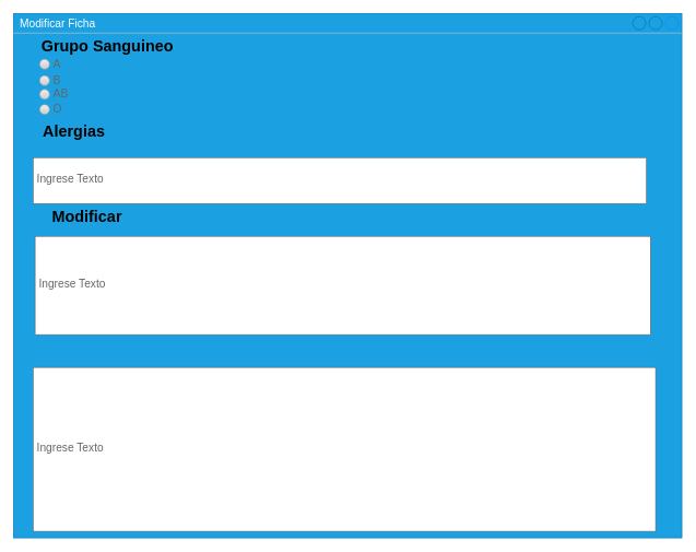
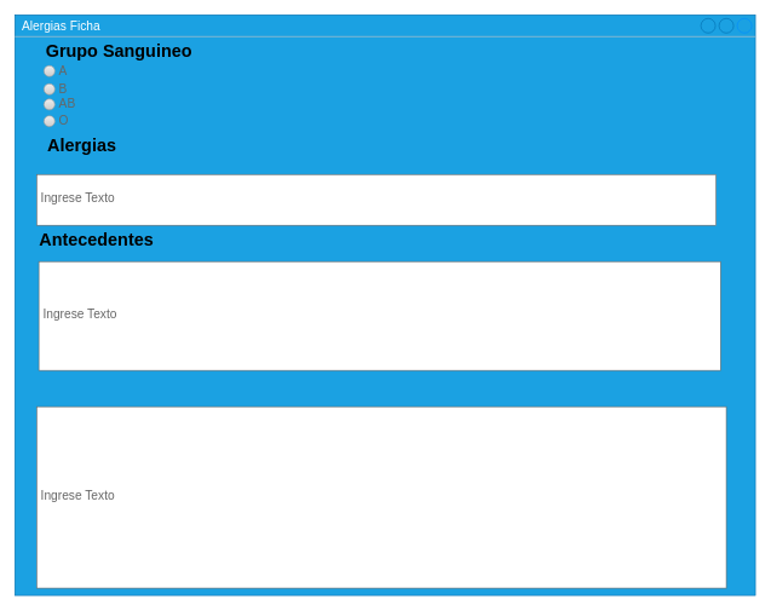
  <mxCell id="0" />
  <mxCell id="1" parent="0" />
- <mxCell id="2" value="Modificar Ficha" style="strokeWidth=1;shadow=0;dashed=0;align=center;html=1;shape=mxgraph.mockup.containers.window;align=left;verticalAlign=top;spacingLeft=8;strokeColor2=#008cff;strokeColor3=#c4c4c4;fontColor=#ffffff;mainText=;fontSize=17;labelBackgroundColor=none;whiteSpace=wrap;fillColor=#1ba1e2;strokeColor=#006EAF;" vertex="1" parent="1"><mxGeometry x="20" y="20" width="1020" height="800" as="geometry" /></mxCell>
+ <mxCell id="2" value="Alergias Ficha" style="strokeWidth=1;shadow=0;dashed=0;align=center;html=1;shape=mxgraph.mockup.containers.window;align=left;verticalAlign=top;spacingLeft=8;strokeColor2=#008cff;strokeColor3=#c4c4c4;fontColor=#ffffff;mainText=;fontSize=17;labelBackgroundColor=none;whiteSpace=wrap;fillColor=#1ba1e2;strokeColor=#006EAF;" vertex="1" parent="1"><mxGeometry x="20" y="20" width="1020" height="800" as="geometry" /></mxCell>
  <mxCell id="3" value="Grupo Sanguineo" style="text;strokeColor=none;fillColor=none;html=1;fontSize=24;fontStyle=1;verticalAlign=middle;align=center;" vertex="1" parent="1"><mxGeometry x="111" y="50" width="103" height="40" as="geometry" /></mxCell>
  <mxCell id="4" value="Alergias" style="text;strokeColor=none;fillColor=none;html=1;fontSize=24;fontStyle=1;verticalAlign=middle;align=center;" vertex="1" parent="1"><mxGeometry x="60" y="180" width="103" height="40" as="geometry" /></mxCell>
- <mxCell id="5" value="Modificar" style="text;strokeColor=none;fillColor=none;html=1;fontSize=24;fontStyle=1;verticalAlign=middle;align=center;" vertex="1" parent="1"><mxGeometry x="80" y="310" width="103" height="40" as="geometry" /></mxCell>
+ <mxCell id="5" value="Antecedentes" style="text;strokeColor=none;fillColor=none;html=1;fontSize=24;fontStyle=1;verticalAlign=middle;align=center;" vertex="1" parent="1"><mxGeometry x="80" y="310" width="103" height="40" as="geometry" /></mxCell>
  <mxCell id="6" value="Ingrese Texto" style="strokeWidth=1;shadow=0;dashed=0;align=center;html=1;shape=mxgraph.mockup.text.textBox;fontColor=#666666;align=left;fontSize=17;spacingLeft=4;spacingTop=-3;whiteSpace=wrap;strokeColor=#666666;mainText=" vertex="1" parent="1"><mxGeometry x="50" y="240" width="936" height="70" as="geometry" /></mxCell>
  <mxCell id="7" value="Ingrese Texto" style="strokeWidth=1;shadow=0;dashed=0;align=center;html=1;shape=mxgraph.mockup.text.textBox;fontColor=#666666;align=left;fontSize=17;spacingLeft=4;spacingTop=-3;whiteSpace=wrap;strokeColor=#666666;mainText=" vertex="1" parent="1"><mxGeometry x="53" y="360" width="939" height="150" as="geometry" /></mxCell>
  <mxCell id="8" value="Ingrese Texto" style="strokeWidth=1;shadow=0;dashed=0;align=center;html=1;shape=mxgraph.mockup.text.textBox;fontColor=#666666;align=left;fontSize=17;spacingLeft=4;spacingTop=-3;whiteSpace=wrap;strokeColor=#666666;mainText=" vertex="1" parent="1"><mxGeometry x="50" y="560" width="950" height="250" as="geometry" /></mxCell>
  <mxCell id="9" value="A" style="shape=ellipse;fillColor=#eeeeee;strokeColor=#999999;gradientColor=#cccccc;html=1;align=left;spacingLeft=4;fontSize=17;fontColor=#666666;labelPosition=right;shadow=0;" vertex="1" parent="1"><mxGeometry x="60" y="90" width="15" height="15" as="geometry" /></mxCell>
  <mxCell id="10" value="B" style="shape=ellipse;fillColor=#eeeeee;strokeColor=#999999;gradientColor=#cccccc;html=1;align=left;spacingLeft=4;fontSize=17;fontColor=#666666;labelPosition=right;shadow=0;" vertex="1" parent="1"><mxGeometry x="60" y="115" width="15" height="15" as="geometry" /></mxCell>
  <mxCell id="11" value="O" style="shape=ellipse;fillColor=#eeeeee;strokeColor=#999999;gradientColor=#cccccc;html=1;align=left;spacingLeft=4;fontSize=17;fontColor=#666666;labelPosition=right;shadow=0;" vertex="1" parent="1"><mxGeometry x="60" y="159" width="15" height="15" as="geometry" /></mxCell>
  <mxCell id="12" value="AB" style="shape=ellipse;fillColor=#eeeeee;strokeColor=#999999;gradientColor=#cccccc;html=1;align=left;spacingLeft=4;fontSize=17;fontColor=#666666;labelPosition=right;shadow=0;" vertex="1" parent="1"><mxGeometry x="60" y="136" width="15" height="15" as="geometry" /></mxCell>
